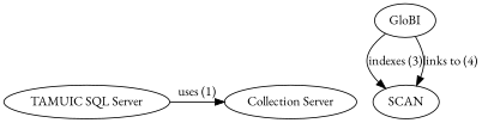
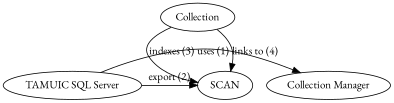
  digraph {
    fontname="EB Garamond"
    node [fontname="EB Garamond"]
    edge [fontname="EB Garamond"]
-   n1 [label="Collection Server"]
+   n1 [label="Collection Manager"]
    n2 [label="TAMUIC SQL Server"]
    n3 [label=SCAN]
-   n4 [label=GloBI]
+   n4 [label=Collection]
    subgraph sub_1 {
      rank=same
      n1
      n2
      n3
    }
    n2 -> n1 [label="uses (1)"]
+   n2 -> n3 [label="export (2)"]
    n4 -> n3 [label="indexes (3)"]
    n4 -> n3 [label="links to (4)"]
  }
